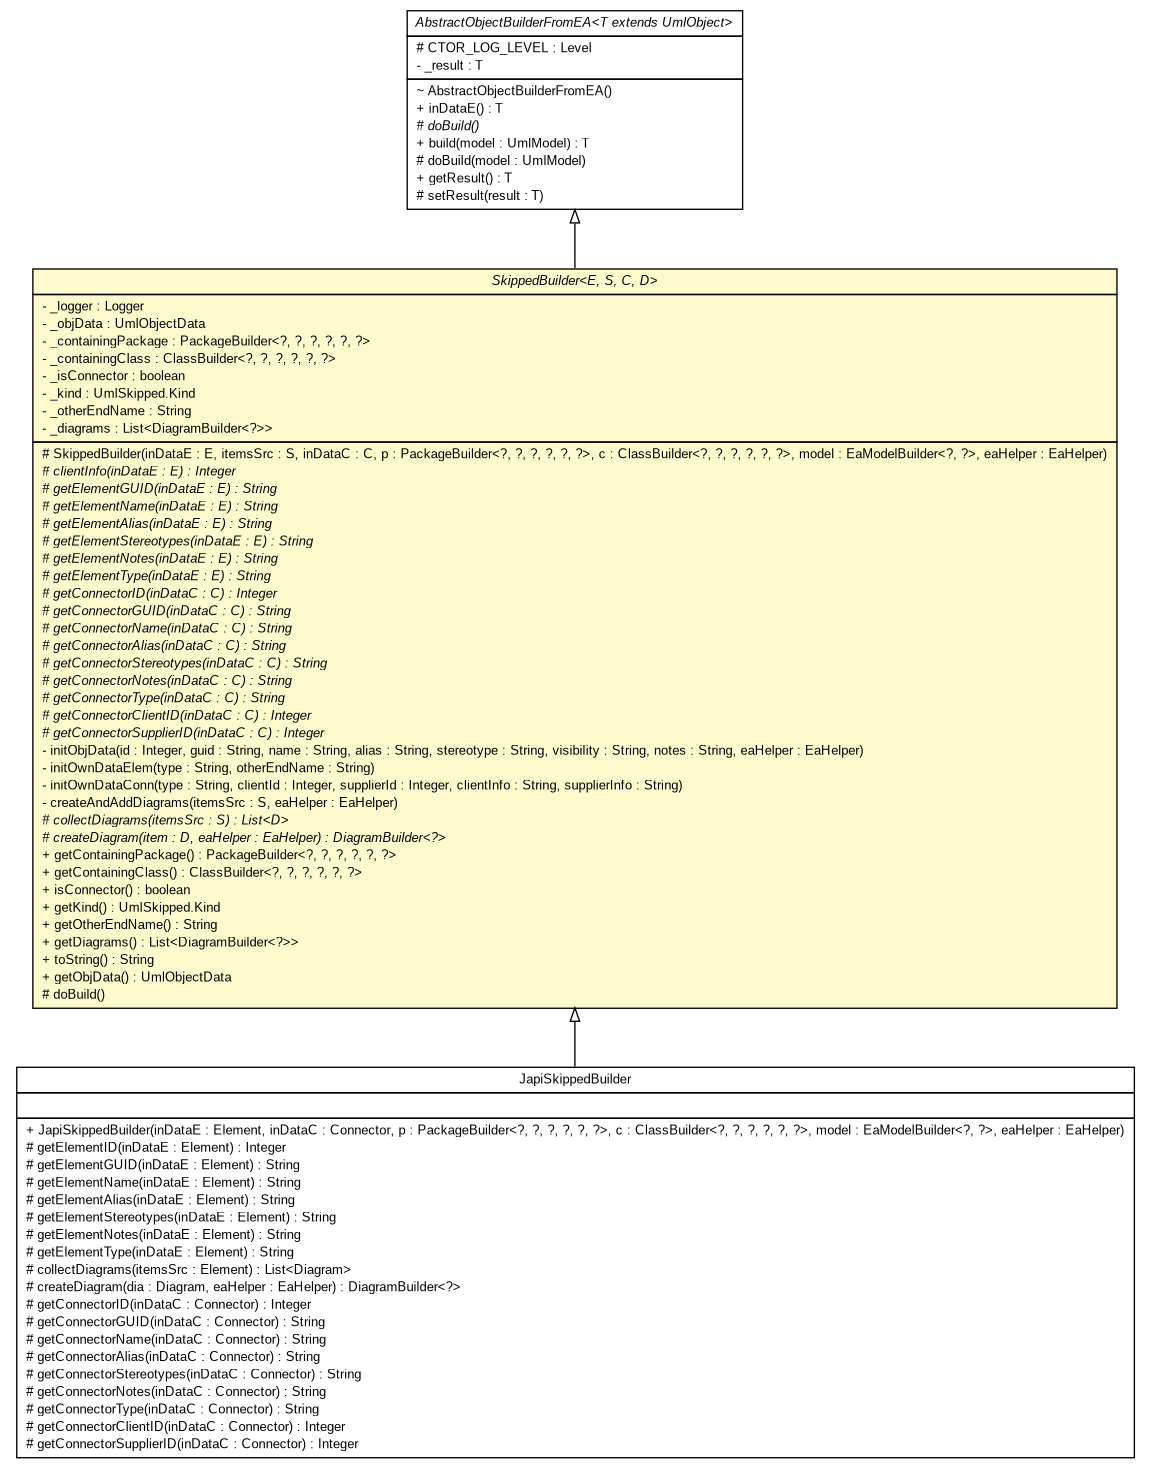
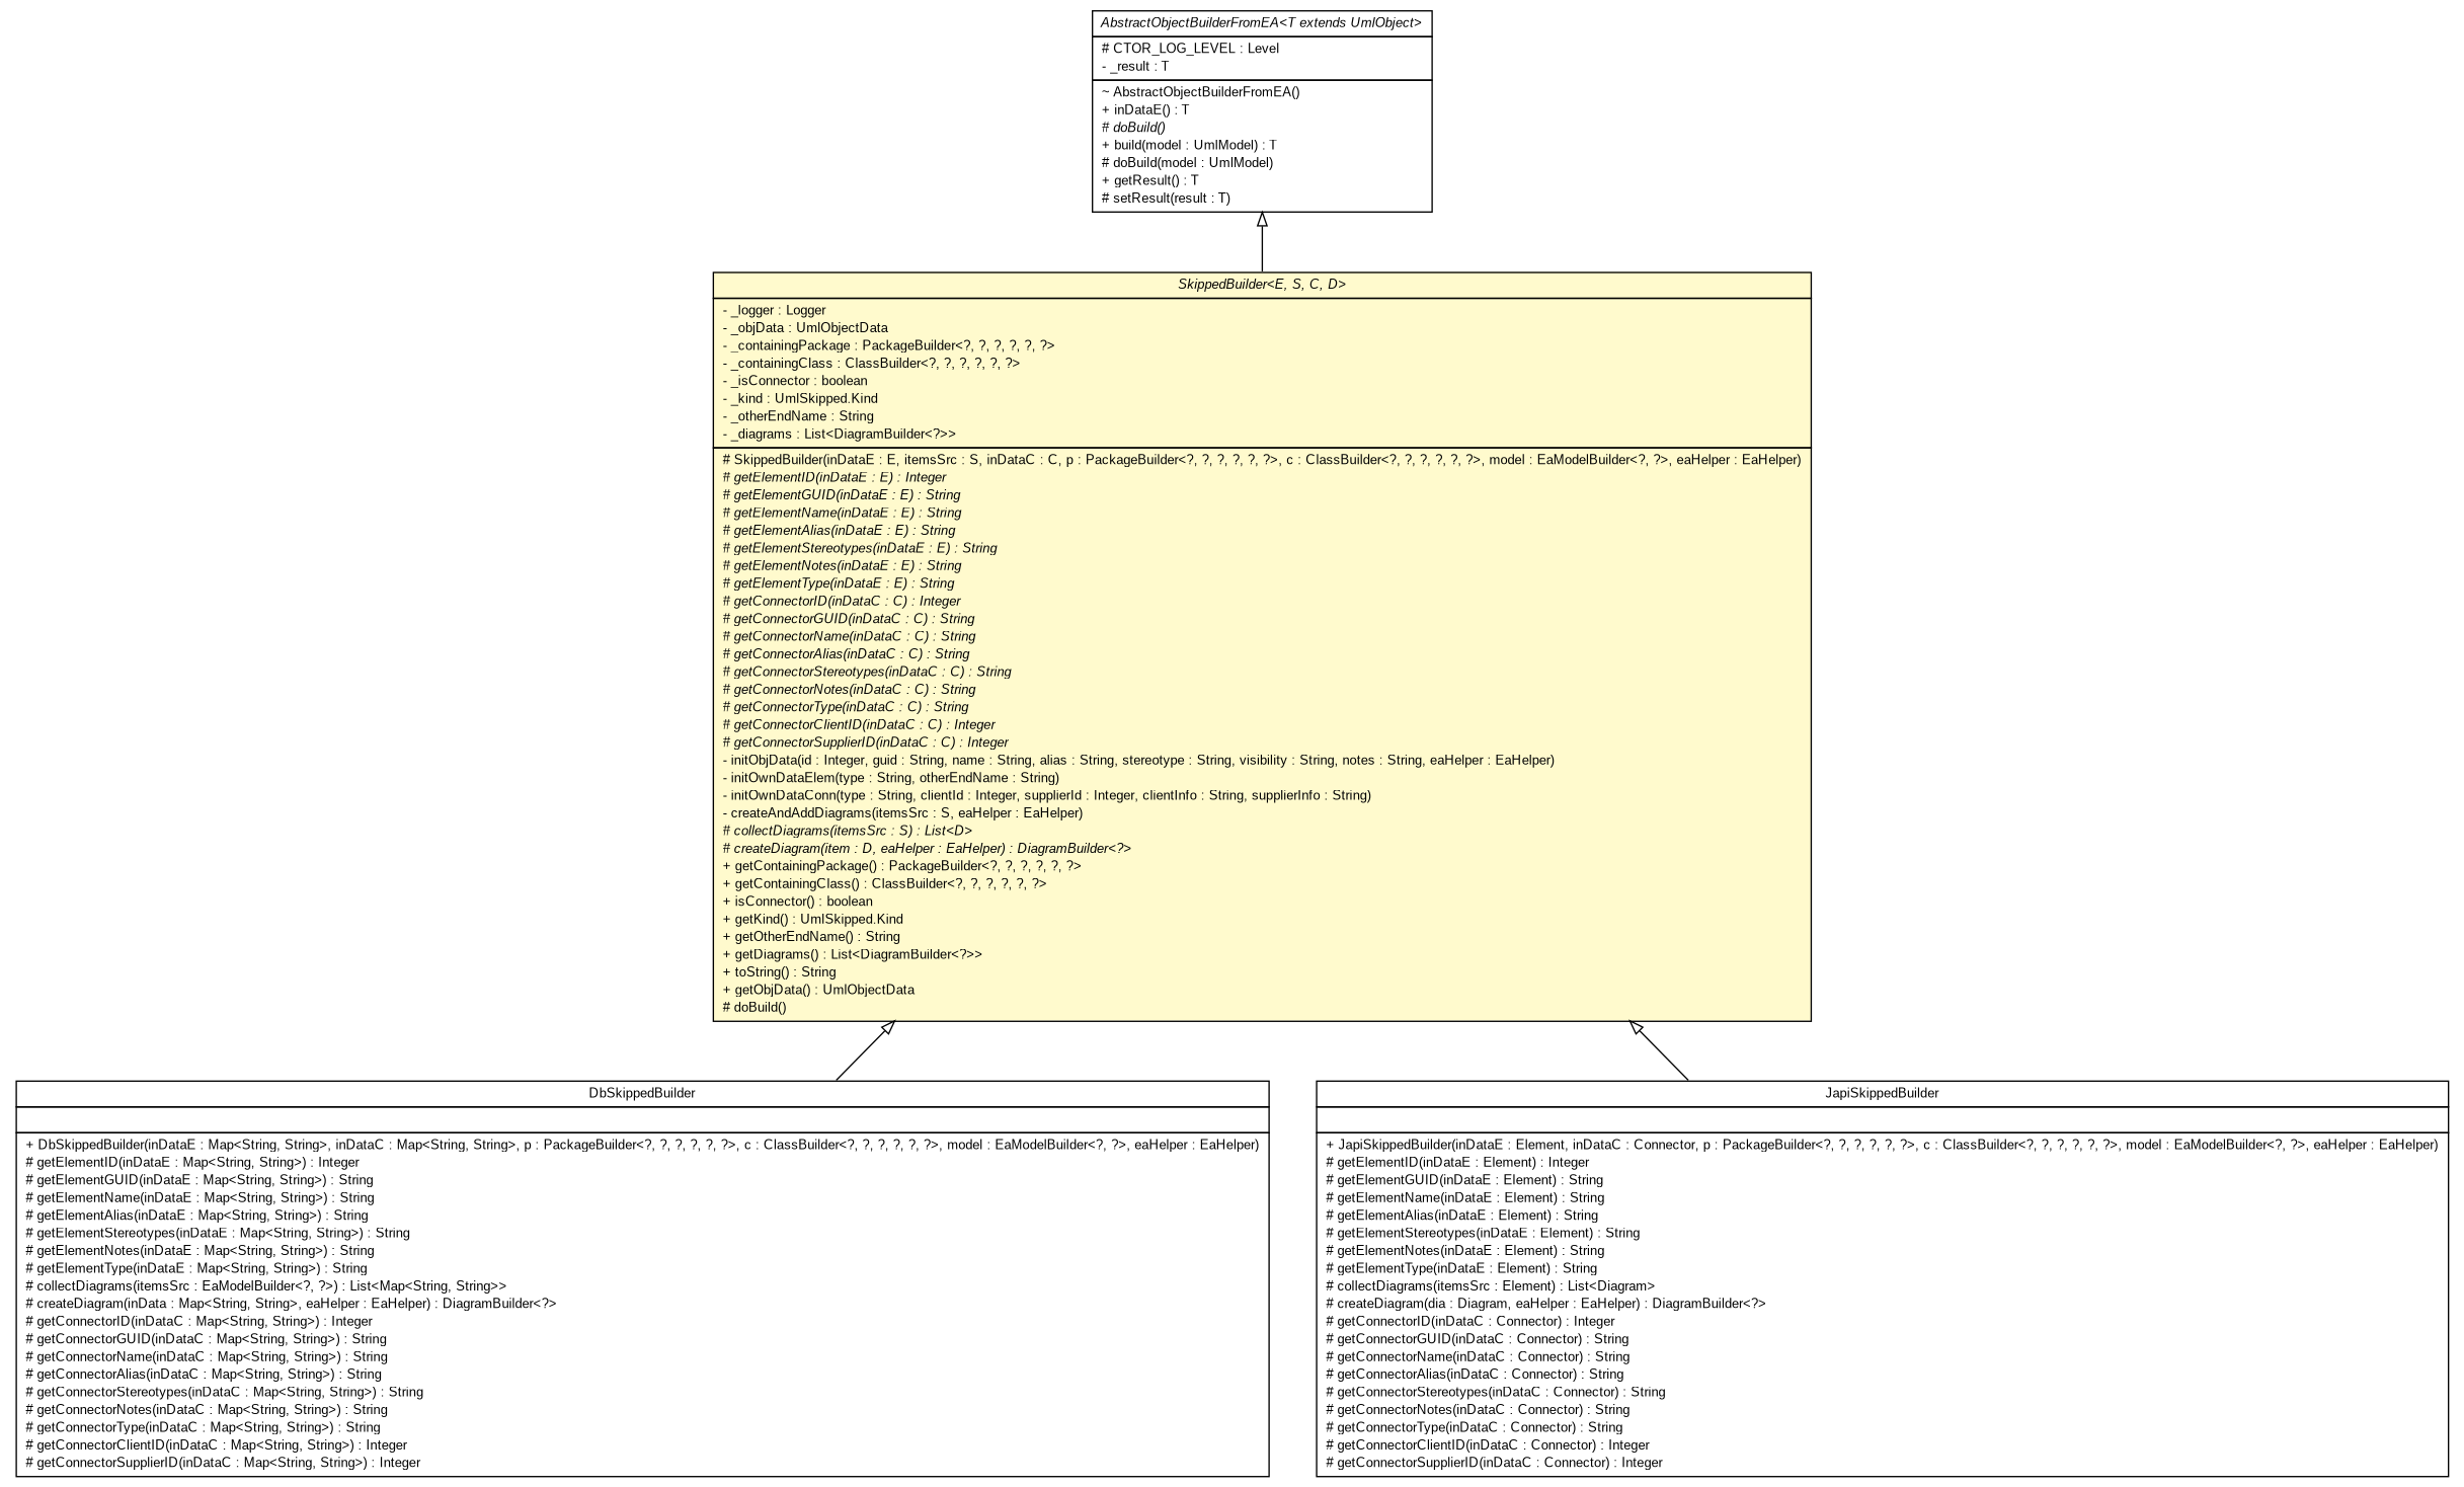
  digraph {
    nodesep=0.25
    ranksep=0.5
    node [fontcolor=black fontname=arial fontsize=10.0 shape=plaintext]
    edge [arrowtail=empty dir=back fontname=arial fontsize=10 headport=p labelfontname=arial labelfontsize=10 tailport=p]
-   n1 [label=<<table title="org.tanjakostic.jcleancim.builder.ea.SkippedBuilder" border="0" cellborder="1" cellspacing="0" cellpadding="2" port="p" bgcolor="lemonChiffon" href="./SkippedBuilder.html"> 		<tr><td><table border="0" cellspacing="0" cellpadding="1"> <tr><td align="center" balign="center"><font face="Arial Italic"> SkippedBuilder&lt;E, S, C, D&gt; </font></td></tr> 		</table></td></tr> 		<tr><td><table border="0" cellspacing="0" cellpadding="1"> <tr><td align="left" balign="left"> - _logger : Logger </td></tr> <tr><td align="left" balign="left"> - _objData : UmlObjectData </td></tr> <tr><td align="left" balign="left"> - _containingPackage : PackageBuilder&lt;?, ?, ?, ?, ?, ?&gt; </td></tr> <tr><td align="left" balign="left"> - _containingClass : ClassBuilder&lt;?, ?, ?, ?, ?, ?&gt; </td></tr> <tr><td align="left" balign="left"> - _isConnector : boolean </td></tr> <tr><td align="left" balign="left"> - _kind : UmlSkipped.Kind </td></tr> <tr><td align="left" balign="left"> - _otherEndName : String </td></tr> <tr><td align="left" balign="left"> - _diagrams : List&lt;DiagramBuilder&lt;?&gt;&gt; </td></tr> 		</table></td></tr> 		<tr><td><table border="0" cellspacing="0" cellpadding="1"> <tr><td align="left" balign="left"> # SkippedBuilder(inDataE : E, itemsSrc : S, inDataC : C, p : PackageBuilder&lt;?, ?, ?, ?, ?, ?&gt;, c : ClassBuilder&lt;?, ?, ?, ?, ?, ?&gt;, model : EaModelBuilder&lt;?, ?&gt;, eaHelper : EaHelper) </td></tr> <tr><td align="left" balign="left"><font face="Arial Italic" point-size="10.0"> # clientInfo(inDataE : E) : Integer </font></td></tr> <tr><td align="left" balign="left"><font face="Arial Italic" point-size="10.0"> # getElementGUID(inDataE : E) : String </font></td></tr> <tr><td align="left" balign="left"><font face="Arial Italic" point-size="10.0"> # getElementName(inDataE : E) : String </font></td></tr> <tr><td align="left" balign="left"><font face="Arial Italic" point-size="10.0"> # getElementAlias(inDataE : E) : String </font></td></tr> <tr><td align="left" balign="left"><font face="Arial Italic" point-size="10.0"> # getElementStereotypes(inDataE : E) : String </font></td></tr> <tr><td align="left" balign="left"><font face="Arial Italic" point-size="10.0"> # getElementNotes(inDataE : E) : String </font></td></tr> <tr><td align="left" balign="left"><font face="Arial Italic" point-size="10.0"> # getElementType(inDataE : E) : String </font></td></tr> <tr><td align="left" balign="left"><font face="Arial Italic" point-size="10.0"> # getConnectorID(inDataC : C) : Integer </font></td></tr> <tr><td align="left" balign="left"><font face="Arial Italic" point-size="10.0"> # getConnectorGUID(inDataC : C) : String </font></td></tr> <tr><td align="left" balign="left"><font face="Arial Italic" point-size="10.0"> # getConnectorName(inDataC : C) : String </font></td></tr> <tr><td align="left" balign="left"><font face="Arial Italic" point-size="10.0"> # getConnectorAlias(inDataC : C) : String </font></td></tr> <tr><td align="left" balign="left"><font face="Arial Italic" point-size="10.0"> # getConnectorStereotypes(inDataC : C) : String </font></td></tr> <tr><td align="left" balign="left"><font face="Arial Italic" point-size="10.0"> # getConnectorNotes(inDataC : C) : String </font></td></tr> <tr><td align="left" balign="left"><font face="Arial Italic" point-size="10.0"> # getConnectorType(inDataC : C) : String </font></td></tr> <tr><td align="left" balign="left"><font face="Arial Italic" point-size="10.0"> # getConnectorClientID(inDataC : C) : Integer </font></td></tr> <tr><td align="left" balign="left"><font face="Arial Italic" point-size="10.0"> # getConnectorSupplierID(inDataC : C) : Integer </font></td></tr> <tr><td align="left" balign="left"> - initObjData(id : Integer, guid : String, name : String, alias : String, stereotype : String, visibility : String, notes : String, eaHelper : EaHelper) </td></tr> <tr><td align="left" balign="left"> - initOwnDataElem(type : String, otherEndName : String) </td></tr> <tr><td align="left" balign="left"> - initOwnDataConn(type : String, clientId : Integer, supplierId : Integer, clientInfo : String, supplierInfo : String) </td></tr> <tr><td align="left" balign="left"> - createAndAddDiagrams(itemsSrc : S, eaHelper : EaHelper) </td></tr> <tr><td align="left" balign="left"><font face="Arial Italic" point-size="10.0"> # collectDiagrams(itemsSrc : S) : List&lt;D&gt; </font></td></tr> <tr><td align="left" balign="left"><font face="Arial Italic" point-size="10.0"> # createDiagram(item : D, eaHelper : EaHelper) : DiagramBuilder&lt;?&gt; </font></td></tr> <tr><td align="left" balign="left"> + getContainingPackage() : PackageBuilder&lt;?, ?, ?, ?, ?, ?&gt; </td></tr> <tr><td align="left" balign="left"> + getContainingClass() : ClassBuilder&lt;?, ?, ?, ?, ?, ?&gt; </td></tr> <tr><td align="left" balign="left"> + isConnector() : boolean </td></tr> <tr><td align="left" balign="left"> + getKind() : UmlSkipped.Kind </td></tr> <tr><td align="left" balign="left"> + getOtherEndName() : String </td></tr> <tr><td align="left" balign="left"> + getDiagrams() : List&lt;DiagramBuilder&lt;?&gt;&gt; </td></tr> <tr><td align="left" balign="left"> + toString() : String </td></tr> <tr><td align="left" balign="left"> + getObjData() : UmlObjectData </td></tr> <tr><td align="left" balign="left"> # doBuild() </td></tr> 		</table></td></tr> 		</table>>]
+   n1 [label=<<table title="org.tanjakostic.jcleancim.builder.ea.SkippedBuilder" border="0" cellborder="1" cellspacing="0" cellpadding="2" port="p" bgcolor="lemonChiffon" href="./SkippedBuilder.html"> 		<tr><td><table border="0" cellspacing="0" cellpadding="1"> <tr><td align="center" balign="center"><font face="Arial Italic"> SkippedBuilder&lt;E, S, C, D&gt; </font></td></tr> 		</table></td></tr> 		<tr><td><table border="0" cellspacing="0" cellpadding="1"> <tr><td align="left" balign="left"> - _logger : Logger </td></tr> <tr><td align="left" balign="left"> - _objData : UmlObjectData </td></tr> <tr><td align="left" balign="left"> - _containingPackage : PackageBuilder&lt;?, ?, ?, ?, ?, ?&gt; </td></tr> <tr><td align="left" balign="left"> - _containingClass : ClassBuilder&lt;?, ?, ?, ?, ?, ?&gt; </td></tr> <tr><td align="left" balign="left"> - _isConnector : boolean </td></tr> <tr><td align="left" balign="left"> - _kind : UmlSkipped.Kind </td></tr> <tr><td align="left" balign="left"> - _otherEndName : String </td></tr> <tr><td align="left" balign="left"> - _diagrams : List&lt;DiagramBuilder&lt;?&gt;&gt; </td></tr> 		</table></td></tr> 		<tr><td><table border="0" cellspacing="0" cellpadding="1"> <tr><td align="left" balign="left"> # SkippedBuilder(inDataE : E, itemsSrc : S, inDataC : C, p : PackageBuilder&lt;?, ?, ?, ?, ?, ?&gt;, c : ClassBuilder&lt;?, ?, ?, ?, ?, ?&gt;, model : EaModelBuilder&lt;?, ?&gt;, eaHelper : EaHelper) </td></tr> <tr><td align="left" balign="left"><font face="Arial Italic" point-size="10.0"> # getElementID(inDataE : E) : Integer </font></td></tr> <tr><td align="left" balign="left"><font face="Arial Italic" point-size="10.0"> # getElementGUID(inDataE : E) : String </font></td></tr> <tr><td align="left" balign="left"><font face="Arial Italic" point-size="10.0"> # getElementName(inDataE : E) : String </font></td></tr> <tr><td align="left" balign="left"><font face="Arial Italic" point-size="10.0"> # getElementAlias(inDataE : E) : String </font></td></tr> <tr><td align="left" balign="left"><font face="Arial Italic" point-size="10.0"> # getElementStereotypes(inDataE : E) : String </font></td></tr> <tr><td align="left" balign="left"><font face="Arial Italic" point-size="10.0"> # getElementNotes(inDataE : E) : String </font></td></tr> <tr><td align="left" balign="left"><font face="Arial Italic" point-size="10.0"> # getElementType(inDataE : E) : String </font></td></tr> <tr><td align="left" balign="left"><font face="Arial Italic" point-size="10.0"> # getConnectorID(inDataC : C) : Integer </font></td></tr> <tr><td align="left" balign="left"><font face="Arial Italic" point-size="10.0"> # getConnectorGUID(inDataC : C) : String </font></td></tr> <tr><td align="left" balign="left"><font face="Arial Italic" point-size="10.0"> # getConnectorName(inDataC : C) : String </font></td></tr> <tr><td align="left" balign="left"><font face="Arial Italic" point-size="10.0"> # getConnectorAlias(inDataC : C) : String </font></td></tr> <tr><td align="left" balign="left"><font face="Arial Italic" point-size="10.0"> # getConnectorStereotypes(inDataC : C) : String </font></td></tr> <tr><td align="left" balign="left"><font face="Arial Italic" point-size="10.0"> # getConnectorNotes(inDataC : C) : String </font></td></tr> <tr><td align="left" balign="left"><font face="Arial Italic" point-size="10.0"> # getConnectorType(inDataC : C) : String </font></td></tr> <tr><td align="left" balign="left"><font face="Arial Italic" point-size="10.0"> # getConnectorClientID(inDataC : C) : Integer </font></td></tr> <tr><td align="left" balign="left"><font face="Arial Italic" point-size="10.0"> # getConnectorSupplierID(inDataC : C) : Integer </font></td></tr> <tr><td align="left" balign="left"> - initObjData(id : Integer, guid : String, name : String, alias : String, stereotype : String, visibility : String, notes : String, eaHelper : EaHelper) </td></tr> <tr><td align="left" balign="left"> - initOwnDataElem(type : String, otherEndName : String) </td></tr> <tr><td align="left" balign="left"> - initOwnDataConn(type : String, clientId : Integer, supplierId : Integer, clientInfo : String, supplierInfo : String) </td></tr> <tr><td align="left" balign="left"> - createAndAddDiagrams(itemsSrc : S, eaHelper : EaHelper) </td></tr> <tr><td align="left" balign="left"><font face="Arial Italic" point-size="10.0"> # collectDiagrams(itemsSrc : S) : List&lt;D&gt; </font></td></tr> <tr><td align="left" balign="left"><font face="Arial Italic" point-size="10.0"> # createDiagram(item : D, eaHelper : EaHelper) : DiagramBuilder&lt;?&gt; </font></td></tr> <tr><td align="left" balign="left"> + getContainingPackage() : PackageBuilder&lt;?, ?, ?, ?, ?, ?&gt; </td></tr> <tr><td align="left" balign="left"> + getContainingClass() : ClassBuilder&lt;?, ?, ?, ?, ?, ?&gt; </td></tr> <tr><td align="left" balign="left"> + isConnector() : boolean </td></tr> <tr><td align="left" balign="left"> + getKind() : UmlSkipped.Kind </td></tr> <tr><td align="left" balign="left"> + getOtherEndName() : String </td></tr> <tr><td align="left" balign="left"> + getDiagrams() : List&lt;DiagramBuilder&lt;?&gt;&gt; </td></tr> <tr><td align="left" balign="left"> + toString() : String </td></tr> <tr><td align="left" balign="left"> + getObjData() : UmlObjectData </td></tr> <tr><td align="left" balign="left"> # doBuild() </td></tr> 		</table></td></tr> 		</table>>]
+   n2 [label=<<table title="org.tanjakostic.jcleancim.builder.ea.db.DbSkippedBuilder" border="0" cellborder="1" cellspacing="0" cellpadding="2" port="p" href="./db/DbSkippedBuilder.html"> 		<tr><td><table border="0" cellspacing="0" cellpadding="1"> <tr><td align="center" balign="center"> DbSkippedBuilder </td></tr> 		</table></td></tr> 		<tr><td><table border="0" cellspacing="0" cellpadding="1"> <tr><td align="left" balign="left">  </td></tr> 		</table></td></tr> 		<tr><td><table border="0" cellspacing="0" cellpadding="1"> <tr><td align="left" balign="left"> + DbSkippedBuilder(inDataE : Map&lt;String, String&gt;, inDataC : Map&lt;String, String&gt;, p : PackageBuilder&lt;?, ?, ?, ?, ?, ?&gt;, c : ClassBuilder&lt;?, ?, ?, ?, ?, ?&gt;, model : EaModelBuilder&lt;?, ?&gt;, eaHelper : EaHelper) </td></tr> <tr><td align="left" balign="left"> # getElementID(inDataE : Map&lt;String, String&gt;) : Integer </td></tr> <tr><td align="left" balign="left"> # getElementGUID(inDataE : Map&lt;String, String&gt;) : String </td></tr> <tr><td align="left" balign="left"> # getElementName(inDataE : Map&lt;String, String&gt;) : String </td></tr> <tr><td align="left" balign="left"> # getElementAlias(inDataE : Map&lt;String, String&gt;) : String </td></tr> <tr><td align="left" balign="left"> # getElementStereotypes(inDataE : Map&lt;String, String&gt;) : String </td></tr> <tr><td align="left" balign="left"> # getElementNotes(inDataE : Map&lt;String, String&gt;) : String </td></tr> <tr><td align="left" balign="left"> # getElementType(inDataE : Map&lt;String, String&gt;) : String </td></tr> <tr><td align="left" balign="left"> # collectDiagrams(itemsSrc : EaModelBuilder&lt;?, ?&gt;) : List&lt;Map&lt;String, String&gt;&gt; </td></tr> <tr><td align="left" balign="left"> # createDiagram(inData : Map&lt;String, String&gt;, eaHelper : EaHelper) : DiagramBuilder&lt;?&gt; </td></tr> <tr><td align="left" balign="left"> # getConnectorID(inDataC : Map&lt;String, String&gt;) : Integer </td></tr> <tr><td align="left" balign="left"> # getConnectorGUID(inDataC : Map&lt;String, String&gt;) : String </td></tr> <tr><td align="left" balign="left"> # getConnectorName(inDataC : Map&lt;String, String&gt;) : String </td></tr> <tr><td align="left" balign="left"> # getConnectorAlias(inDataC : Map&lt;String, String&gt;) : String </td></tr> <tr><td align="left" balign="left"> # getConnectorStereotypes(inDataC : Map&lt;String, String&gt;) : String </td></tr> <tr><td align="left" balign="left"> # getConnectorNotes(inDataC : Map&lt;String, String&gt;) : String </td></tr> <tr><td align="left" balign="left"> # getConnectorType(inDataC : Map&lt;String, String&gt;) : String </td></tr> <tr><td align="left" balign="left"> # getConnectorClientID(inDataC : Map&lt;String, String&gt;) : Integer </td></tr> <tr><td align="left" balign="left"> # getConnectorSupplierID(inDataC : Map&lt;String, String&gt;) : Integer </td></tr> 		</table></td></tr> 		</table>>]
    n3 [label=<<table title="org.tanjakostic.jcleancim.builder.ea.japi.JapiSkippedBuilder" border="0" cellborder="1" cellspacing="0" cellpadding="2" port="p" href="./japi/JapiSkippedBuilder.html"> 		<tr><td><table border="0" cellspacing="0" cellpadding="1"> <tr><td align="center" balign="center"> JapiSkippedBuilder </td></tr> 		</table></td></tr> 		<tr><td><table border="0" cellspacing="0" cellpadding="1"> <tr><td align="left" balign="left">  </td></tr> 		</table></td></tr> 		<tr><td><table border="0" cellspacing="0" cellpadding="1"> <tr><td align="left" balign="left"> + JapiSkippedBuilder(inDataE : Element, inDataC : Connector, p : PackageBuilder&lt;?, ?, ?, ?, ?, ?&gt;, c : ClassBuilder&lt;?, ?, ?, ?, ?, ?&gt;, model : EaModelBuilder&lt;?, ?&gt;, eaHelper : EaHelper) </td></tr> <tr><td align="left" balign="left"> # getElementID(inDataE : Element) : Integer </td></tr> <tr><td align="left" balign="left"> # getElementGUID(inDataE : Element) : String </td></tr> <tr><td align="left" balign="left"> # getElementName(inDataE : Element) : String </td></tr> <tr><td align="left" balign="left"> # getElementAlias(inDataE : Element) : String </td></tr> <tr><td align="left" balign="left"> # getElementStereotypes(inDataE : Element) : String </td></tr> <tr><td align="left" balign="left"> # getElementNotes(inDataE : Element) : String </td></tr> <tr><td align="left" balign="left"> # getElementType(inDataE : Element) : String </td></tr> <tr><td align="left" balign="left"> # collectDiagrams(itemsSrc : Element) : List&lt;Diagram&gt; </td></tr> <tr><td align="left" balign="left"> # createDiagram(dia : Diagram, eaHelper : EaHelper) : DiagramBuilder&lt;?&gt; </td></tr> <tr><td align="left" balign="left"> # getConnectorID(inDataC : Connector) : Integer </td></tr> <tr><td align="left" balign="left"> # getConnectorGUID(inDataC : Connector) : String </td></tr> <tr><td align="left" balign="left"> # getConnectorName(inDataC : Connector) : String </td></tr> <tr><td align="left" balign="left"> # getConnectorAlias(inDataC : Connector) : String </td></tr> <tr><td align="left" balign="left"> # getConnectorStereotypes(inDataC : Connector) : String </td></tr> <tr><td align="left" balign="left"> # getConnectorNotes(inDataC : Connector) : String </td></tr> <tr><td align="left" balign="left"> # getConnectorType(inDataC : Connector) : String </td></tr> <tr><td align="left" balign="left"> # getConnectorClientID(inDataC : Connector) : Integer </td></tr> <tr><td align="left" balign="left"> # getConnectorSupplierID(inDataC : Connector) : Integer </td></tr> 		</table></td></tr> 		</table>>]
    n4 [label=<<table title="org.tanjakostic.jcleancim.builder.ea.AbstractObjectBuilderFromEA" border="0" cellborder="1" cellspacing="0" cellpadding="2" port="p" href="./AbstractObjectBuilderFromEA.html"> 		<tr><td><table border="0" cellspacing="0" cellpadding="1"> <tr><td align="center" balign="center"><font face="Arial Italic"> AbstractObjectBuilderFromEA&lt;T extends UmlObject&gt; </font></td></tr> 		</table></td></tr> 		<tr><td><table border="0" cellspacing="0" cellpadding="1"> <tr><td align="left" balign="left"> # CTOR_LOG_LEVEL : Level </td></tr> <tr><td align="left" balign="left"> - _result : T </td></tr> 		</table></td></tr> 		<tr><td><table border="0" cellspacing="0" cellpadding="1"> <tr><td align="left" balign="left"> ~ AbstractObjectBuilderFromEA() </td></tr> <tr><td align="left" balign="left"> + inDataE() : T </td></tr> <tr><td align="left" balign="left"><font face="Arial Italic" point-size="10.0"> # doBuild() </font></td></tr> <tr><td align="left" balign="left"> + build(model : UmlModel) : T </td></tr> <tr><td align="left" balign="left"> # doBuild(model : UmlModel) </td></tr> <tr><td align="left" balign="left"> + getResult() : T </td></tr> <tr><td align="left" balign="left"> # setResult(result : T) </td></tr> 		</table></td></tr> 		</table>>]
+   n1 -> n2
    n1 -> n3
    n4 -> n1
  }
